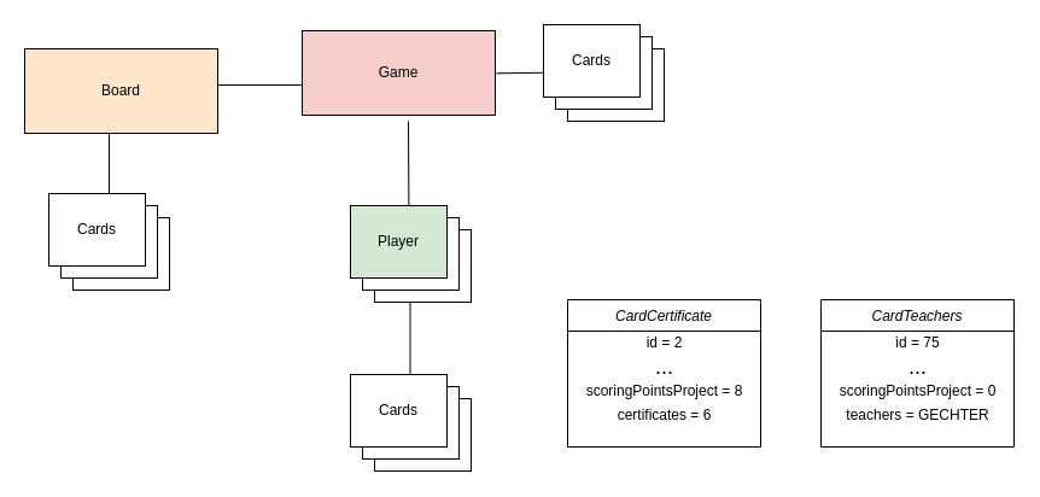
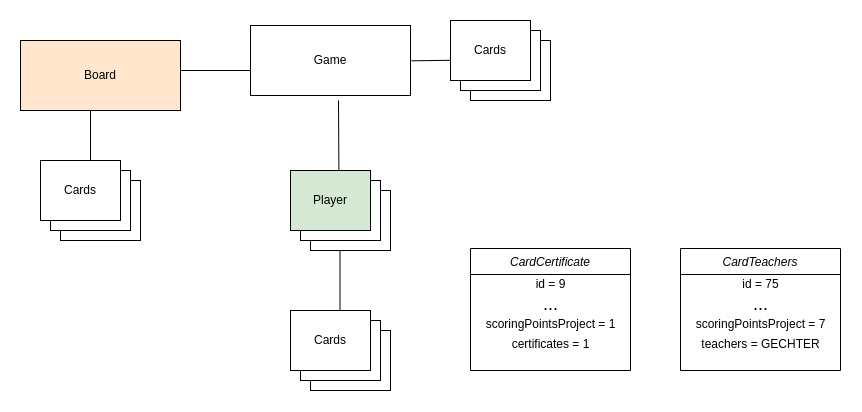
  <mxCell id="0" />
  <mxCell id="1" parent="0" />
  <mxCell id="2" value="" style="endArrow=none;html=1;rounded=0;entryX=1;entryY=0.5;entryDx=0;entryDy=0;exitX=-0.008;exitY=0.067;exitDx=0;exitDy=0;exitPerimeter=0;" edge="1" parent="1"><mxGeometry width="50" height="50" relative="1" as="geometry"><mxPoint x="470" y="59.504" as="sourcePoint" /><mxPoint x="410.8" y="60.33" as="targetPoint" /></mxGeometry></mxCell>
  <mxCell id="3" value="" style="endArrow=none;html=1;rounded=0;" edge="1" parent="1"><mxGeometry width="50" height="50" relative="1" as="geometry"><mxPoint x="260" y="70" as="sourcePoint" /><mxPoint x="180" y="70" as="targetPoint" /></mxGeometry></mxCell>
  <mxCell id="4" value="" style="endArrow=none;html=1;rounded=0;entryX=0.5;entryY=0;entryDx=0;entryDy=0;" edge="1" parent="1"><mxGeometry width="50" height="50" relative="1" as="geometry"><mxPoint x="90" y="110" as="sourcePoint" /><mxPoint x="90" y="160" as="targetPoint" /></mxGeometry></mxCell>
  <mxCell id="5" value="" style="endArrow=none;html=1;rounded=0;entryX=0.684;entryY=-0.001;entryDx=0;entryDy=0;entryPerimeter=0;" edge="1" parent="1"><mxGeometry width="50" height="50" relative="1" as="geometry"><mxPoint x="338" y="100" as="sourcePoint" /><mxPoint x="338.4" y="169.852" as="targetPoint" /></mxGeometry></mxCell>
  <mxCell id="6" value="" style="endArrow=none;html=1;rounded=0;entryX=0.619;entryY=0;entryDx=0;entryDy=0;exitX=0.5;exitY=1;exitDx=0;exitDy=0;entryPerimeter=0;" edge="1" parent="1" target="30"><mxGeometry width="50" height="50" relative="1" as="geometry"><mxPoint x="339.5" y="250" as="sourcePoint" /><mxPoint x="339.5" y="292" as="targetPoint" /></mxGeometry></mxCell>
  <mxCell id="7" value="CardCertificate" style="swimlane;fontStyle=2;align=center;verticalAlign=top;childLayout=stackLayout;horizontal=1;startSize=26;horizontalStack=0;resizeParent=1;resizeLast=0;collapsible=1;marginBottom=0;rounded=0;shadow=0;strokeWidth=1;" vertex="1" parent="1"><mxGeometry x="470" y="248" width="160" height="122" as="geometry"><mxRectangle x="230" y="140" width="160" height="26" as="alternateBounds" /></mxGeometry></mxCell>
- <mxCell id="8" value="id = 2" style="text;html=1;align=center;verticalAlign=middle;resizable=0;points=[];autosize=1;strokeColor=none;fillColor=none;" vertex="1" parent="7"><mxGeometry y="26" width="160" height="20" as="geometry" /></mxCell>
+ <mxCell id="8" value="id = 9" style="text;html=1;align=center;verticalAlign=middle;resizable=0;points=[];autosize=1;strokeColor=none;fillColor=none;" vertex="1" parent="7"><mxGeometry y="26" width="160" height="20" as="geometry" /></mxCell>
  <mxCell id="9" value="&lt;font style=&quot;font-size: 18px&quot;&gt;...&lt;/font&gt;" style="text;html=1;align=center;verticalAlign=middle;resizable=0;points=[];autosize=1;strokeColor=none;fillColor=none;" vertex="1" parent="7"><mxGeometry y="46" width="160" height="20" as="geometry" /></mxCell>
- <mxCell id="10" value="scoringPointsProject = 8" style="text;html=1;align=center;verticalAlign=middle;resizable=0;points=[];autosize=1;strokeColor=none;fillColor=none;" vertex="1" parent="7"><mxGeometry y="66" width="160" height="20" as="geometry" /></mxCell>
- <mxCell id="11" value="certificates = 6" style="text;html=1;align=center;verticalAlign=middle;resizable=0;points=[];autosize=1;strokeColor=none;fillColor=none;" vertex="1" parent="7"><mxGeometry y="86" width="160" height="20" as="geometry" /></mxCell>
+ <mxCell id="10" value="scoringPointsProject = 1" style="text;html=1;align=center;verticalAlign=middle;resizable=0;points=[];autosize=1;strokeColor=none;fillColor=none;" vertex="1" parent="7"><mxGeometry y="66" width="160" height="20" as="geometry" /></mxCell>
+ <mxCell id="11" value="certificates = 1" style="text;html=1;align=center;verticalAlign=middle;resizable=0;points=[];autosize=1;strokeColor=none;fillColor=none;" vertex="1" parent="7"><mxGeometry y="86" width="160" height="20" as="geometry" /></mxCell>
  <mxCell id="12" value="CardTeachers" style="swimlane;fontStyle=2;align=center;verticalAlign=top;childLayout=stackLayout;horizontal=1;startSize=26;horizontalStack=0;resizeParent=1;resizeLast=0;collapsible=1;marginBottom=0;rounded=0;shadow=0;strokeWidth=1;" vertex="1" parent="1"><mxGeometry x="680" y="248" width="160" height="122" as="geometry"><mxRectangle x="230" y="140" width="160" height="26" as="alternateBounds" /></mxGeometry></mxCell>
  <mxCell id="13" value="id = 75" style="text;html=1;align=center;verticalAlign=middle;resizable=0;points=[];autosize=1;strokeColor=none;fillColor=none;" vertex="1" parent="12"><mxGeometry y="26" width="160" height="20" as="geometry" /></mxCell>
  <mxCell id="14" value="&lt;font style=&quot;font-size: 18px&quot;&gt;...&lt;/font&gt;" style="text;html=1;align=center;verticalAlign=middle;resizable=0;points=[];autosize=1;strokeColor=none;fillColor=none;" vertex="1" parent="12"><mxGeometry y="46" width="160" height="20" as="geometry" /></mxCell>
- <mxCell id="15" value="scoringPointsProject = 0" style="text;html=1;align=center;verticalAlign=middle;resizable=0;points=[];autosize=1;strokeColor=none;fillColor=none;" vertex="1" parent="12"><mxGeometry y="66" width="160" height="20" as="geometry" /></mxCell>
+ <mxCell id="15" value="scoringPointsProject = 7" style="text;html=1;align=center;verticalAlign=middle;resizable=0;points=[];autosize=1;strokeColor=none;fillColor=none;" vertex="1" parent="12"><mxGeometry y="66" width="160" height="20" as="geometry" /></mxCell>
  <mxCell id="16" value="teachers = GECHTER" style="text;html=1;align=center;verticalAlign=middle;resizable=0;points=[];autosize=1;strokeColor=none;fillColor=none;" vertex="1" parent="12"><mxGeometry y="86" width="160" height="20" as="geometry" /></mxCell>
- <mxCell id="17" value="Game" style="rounded=0;whiteSpace=wrap;html=1;fillColor=#f8cecc;" vertex="1" parent="1"><mxGeometry x="250" y="25" width="160" height="70" as="geometry" /></mxCell>
+ <mxCell id="17" value="Game" style="rounded=0;whiteSpace=wrap;html=1;" vertex="1" parent="1"><mxGeometry x="250" y="25" width="160" height="70" as="geometry" /></mxCell>
  <mxCell id="18" value="Board" style="rounded=0;whiteSpace=wrap;html=1;fillColor=#ffe6cc;" vertex="1" parent="1"><mxGeometry x="20" y="40" width="160" height="70" as="geometry" /></mxCell>
  <mxCell id="19" value="" style="rounded=0;whiteSpace=wrap;html=1;" vertex="1" parent="1"><mxGeometry x="470" y="40" width="80" height="60" as="geometry" /></mxCell>
  <mxCell id="20" value="" style="rounded=0;whiteSpace=wrap;html=1;" vertex="1" parent="1"><mxGeometry x="460" y="30" width="80" height="60" as="geometry" /></mxCell>
  <mxCell id="21" value="Cards" style="rounded=0;whiteSpace=wrap;html=1;" vertex="1" parent="1"><mxGeometry x="450" y="20" width="80" height="60" as="geometry" /></mxCell>
  <mxCell id="22" value="" style="rounded=0;whiteSpace=wrap;html=1;" vertex="1" parent="1"><mxGeometry x="60" y="180" width="80" height="60" as="geometry" /></mxCell>
  <mxCell id="23" value="" style="rounded=0;whiteSpace=wrap;html=1;" vertex="1" parent="1"><mxGeometry x="50" y="170" width="80" height="60" as="geometry" /></mxCell>
  <mxCell id="24" value="Cards" style="rounded=0;whiteSpace=wrap;html=1;" vertex="1" parent="1"><mxGeometry x="40" y="160" width="80" height="60" as="geometry" /></mxCell>
  <mxCell id="25" value="" style="rounded=0;whiteSpace=wrap;html=1;" vertex="1" parent="1"><mxGeometry x="310" y="190" width="80" height="60" as="geometry" /></mxCell>
  <mxCell id="26" value="" style="rounded=0;whiteSpace=wrap;html=1;" vertex="1" parent="1"><mxGeometry x="300" y="180" width="80" height="60" as="geometry" /></mxCell>
  <mxCell id="27" value="Player" style="rounded=0;whiteSpace=wrap;html=1;fillColor=#d5e8d4;" vertex="1" parent="1"><mxGeometry x="290" y="170" width="80" height="60" as="geometry" /></mxCell>
  <mxCell id="28" value="" style="rounded=0;whiteSpace=wrap;html=1;" vertex="1" parent="1"><mxGeometry x="310" y="330" width="80" height="60" as="geometry" /></mxCell>
  <mxCell id="29" value="" style="rounded=0;whiteSpace=wrap;html=1;" vertex="1" parent="1"><mxGeometry x="300" y="320" width="80" height="60" as="geometry" /></mxCell>
  <mxCell id="30" value="Cards" style="rounded=0;whiteSpace=wrap;html=1;" vertex="1" parent="1"><mxGeometry x="290" y="310" width="80" height="60" as="geometry" /></mxCell>
